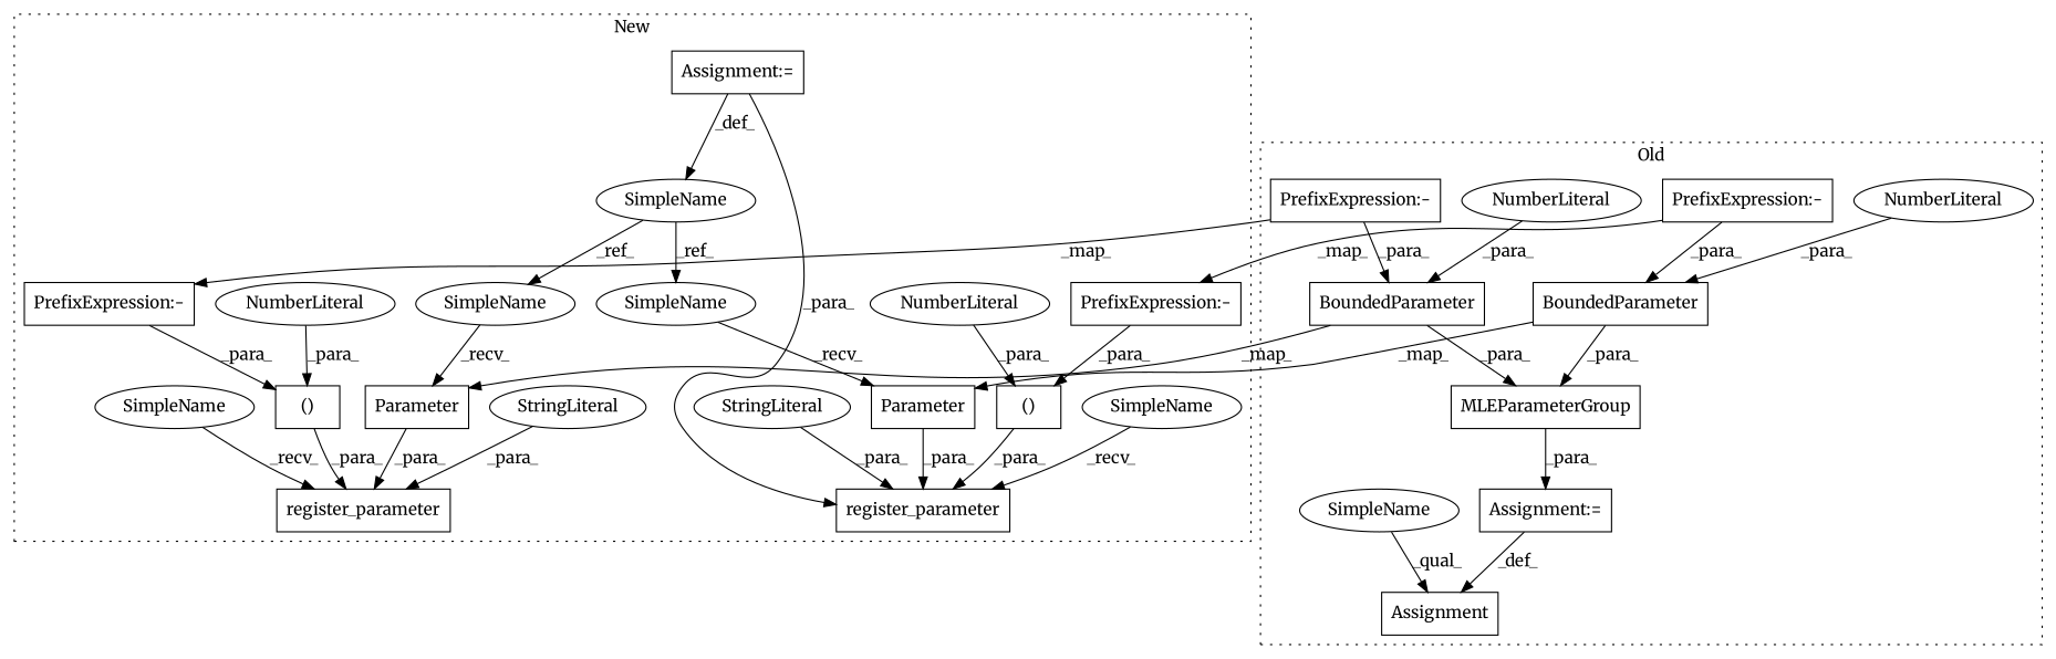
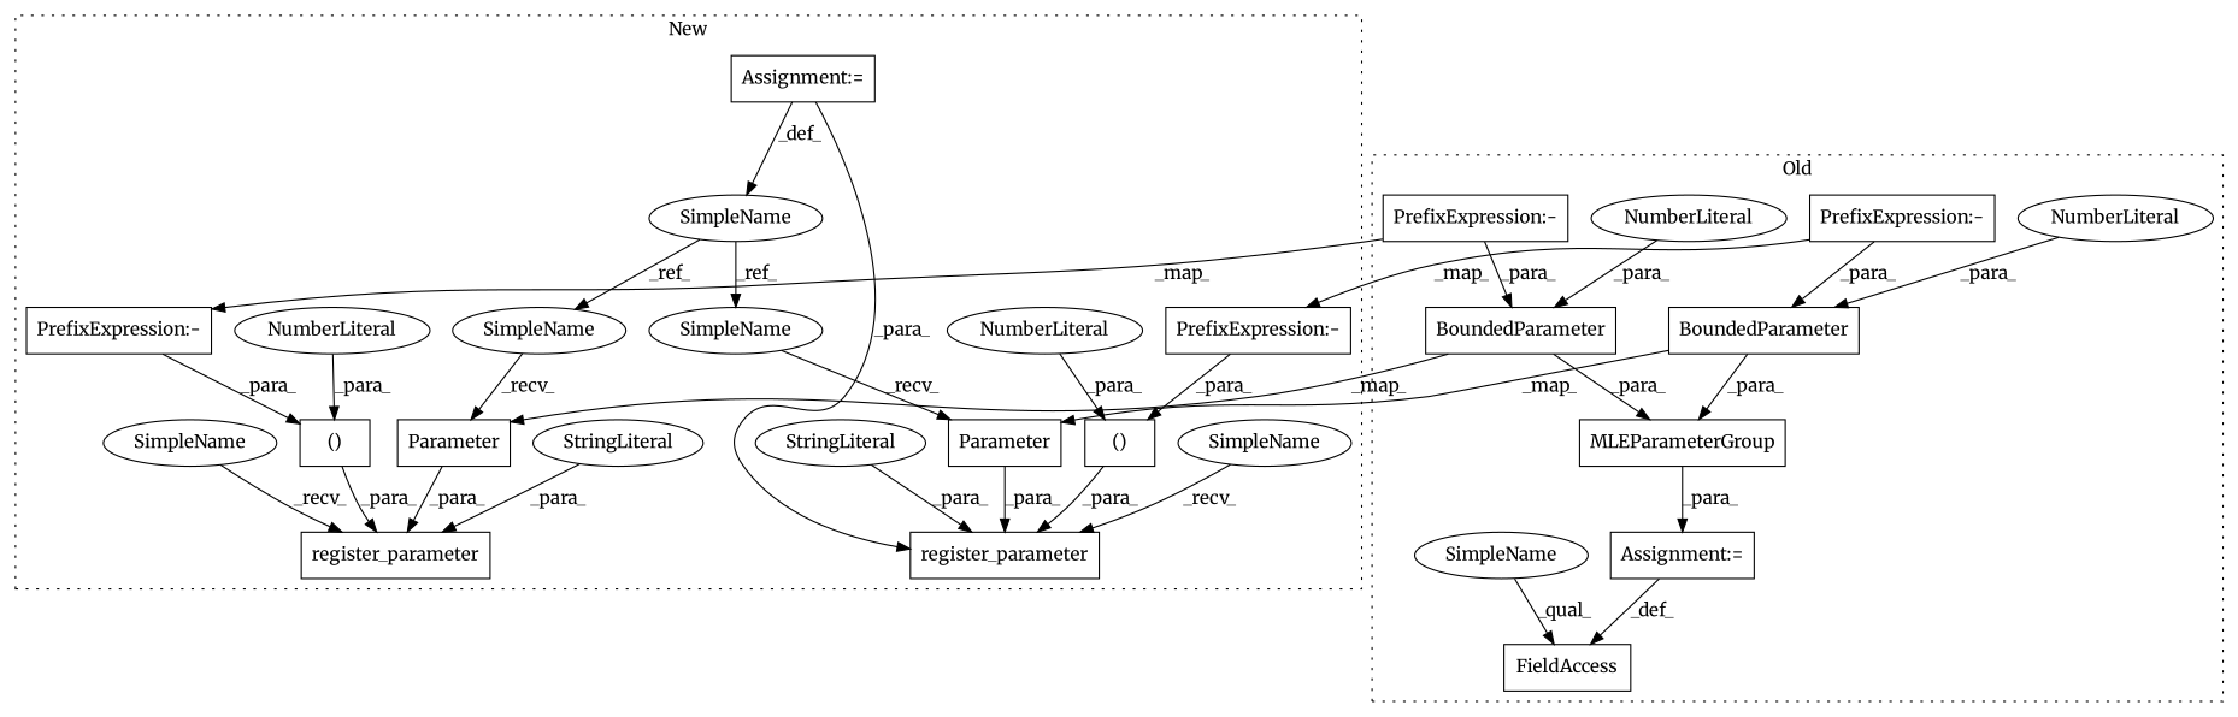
  digraph {
    fontname=Merriweather
    node [a=32 l=1 s=1278 shape=box fontname=Merriweather]
    edge [fontname=Merriweather]
    n1 [l="18,1" label=MLEParameterGroup s="1296,1505"]
    n2 [l="17,1" label=BoundedParameter s="1314,1350"]
    n3 [a=34 label=NumberLiteral s=1349 shape=ellipse]
-   n4 [a=22 l=17 label=Assignment]
+   n4 [a=22 l=17 label=FieldAccess]
    n5 [a=7 label="Assignment:=" s=1295]
    n6 [l="17,1" label=BoundedParameter s="1468,1504"]
    n7 [a=34 label=NumberLiteral s=1503 shape=ellipse]
    n8 [a=38 label="PrefixExpression:-" s=1346]
    n9 [a=38 label="PrefixExpression:-" s=1500]
    n10 [a=42 l=4 label=SimpleName shape=ellipse]
    n11 [a=106 l=16 label="()" s=1310]
    n12 [a=34 label=NumberLiteral s=1325 shape=ellipse]
    n13 [l="19,2" label=register_parameter s="1241,1326"]
    n14 [l="10,1" label=Parameter s="1279,1303"]
    n15 [a=7 l=2 label="Assignment:=" s=1065]
    n16 [a=45 l=15 label=StringLiteral s=1260 shape=ellipse]
    n17 [a=42 l=2 label=SimpleName s=1065 shape=ellipse]
    n18 [l="10,1" label=Parameter s="1669,1693"]
    n19 [l="19,2" label=register_parameter s="1631,1716"]
    n20 [a=106 l=16 label="()" s=1700]
    n21 [a=34 label=NumberLiteral s=1715 shape=ellipse]
    n22 [a=45 l=15 label=StringLiteral s=1650 shape=ellipse]
    n23 [a=38 label="PrefixExpression:-" s=1310]
    n24 [a=38 label="PrefixExpression:-" s=1700]
    n25 [a=42 l=2 label=SimpleName s=1666 shape=ellipse]
    n26 [a=42 l=2 label=SimpleName s=1276 shape=ellipse]
    n27 [a=42 l=4 label=SimpleName s=1626 shape=ellipse]
    n28 [a=42 l=4 label=SimpleName s=1236 shape=ellipse]
    subgraph cluster_1 {
      label=Old
      style=dotted
      n1
      n2
      n3
      n4
      n5
      n6
      n7
      n8
      n9
      n10
    }
    subgraph cluster_2 {
      label=New
      style=dotted
      n11
      n12
      n13
      n14
      n15
      n16
      n17
      n18
      n19
      n20
      n21
      n22
      n23
      n24
      n25
      n26
      n27
      n28
    }
    n1 -> n5 [label=_para_]
    n2 -> n1 [label=_para_]
    n2 -> n14 [label=_map_]
    n3 -> n2 [label=_para_]
    n5 -> n4 [label=_def_]
    n6 -> n1 [label=_para_]
    n6 -> n18 [label=_map_]
    n7 -> n6 [label=_para_]
    n8 -> n2 [label=_para_]
    n8 -> n23 [label=_map_]
    n9 -> n6 [label=_para_]
    n9 -> n24 [label=_map_]
    n10 -> n4 [label=_qual_]
    n11 -> n13 [label=_para_]
    n12 -> n11 [label=_para_]
    n14 -> n13 [label=_para_]
    n15 -> n17 [label=_def_]
    n15 -> n19 [label=_para_]
    n16 -> n13 [label=_para_]
    n17 -> n25 [label=_ref_]
    n17 -> n26 [label=_ref_]
    n18 -> n19 [label=_para_]
    n20 -> n19 [label=_para_]
    n21 -> n20 [label=_para_]
    n22 -> n19 [label=_para_]
    n23 -> n11 [label=_para_]
    n24 -> n20 [label=_para_]
    n25 -> n18 [label=_recv_]
    n26 -> n14 [label=_recv_]
    n27 -> n19 [label=_recv_]
    n28 -> n13 [label=_recv_]
  }
